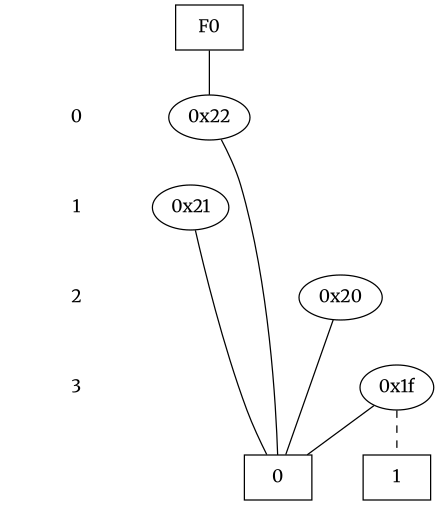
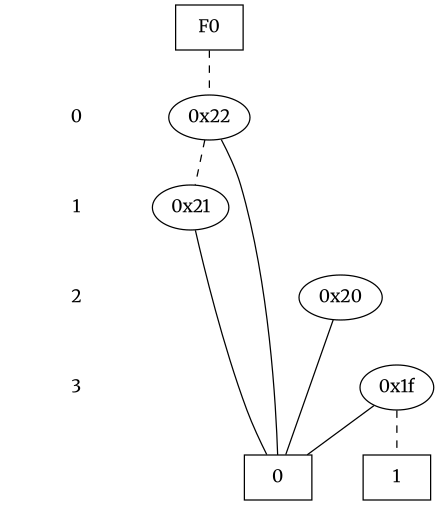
  digraph {
    fontname=Merriweather
    node [fontname=Merriweather shape=plaintext]
    edge [dir=none fontname=Merriweather]
    "CONST NODES" [style=invis]
    " 0 "
    " 1 "
    " 2 "
    " 3 "
    F0 [shape=box]
    "0x22" [shape=""]
    "0x21" [shape=""]
    "0x20" [shape=""]
    "0x1f" [shape=""]
    n11 [label=0 shape=box]
    n12 [label=1 shape=box]
    subgraph sub_1 {
      "CONST NODES"
      " 0 "
      " 1 "
      " 2 "
      " 3 "
    }
    subgraph sub_2 {
      rank=same
      F0
    }
    subgraph sub_3 {
      rank=same
      " 0 "
      "0x22"
    }
    subgraph sub_4 {
      rank=same
      " 1 "
      "0x21"
    }
    subgraph sub_5 {
      rank=same
      " 2 "
      "0x20"
    }
    subgraph sub_6 {
      rank=same
      " 3 "
      "0x1f"
    }
    subgraph sub_7 {
      rank=same
      "CONST NODES"
      subgraph sub_8 {
        rank=same
        n11
        n12
      }
    }
    " 0 " -> " 1 " [style=invis]
    " 1 " -> " 2 " [style=invis]
    " 2 " -> " 3 " [style=invis]
    " 3 " -> "CONST NODES" [style=invis]
-   F0 -> "0x22" [style=solid]
+   F0 -> "0x22" [style=dashed]
+   "0x22" -> "0x21" [style=dashed]
    "0x22" -> n11
    "0x21" -> n11
    "0x20" -> n11
    "0x1f" -> n11
    "0x1f" -> n12 [style=dashed]
  }
